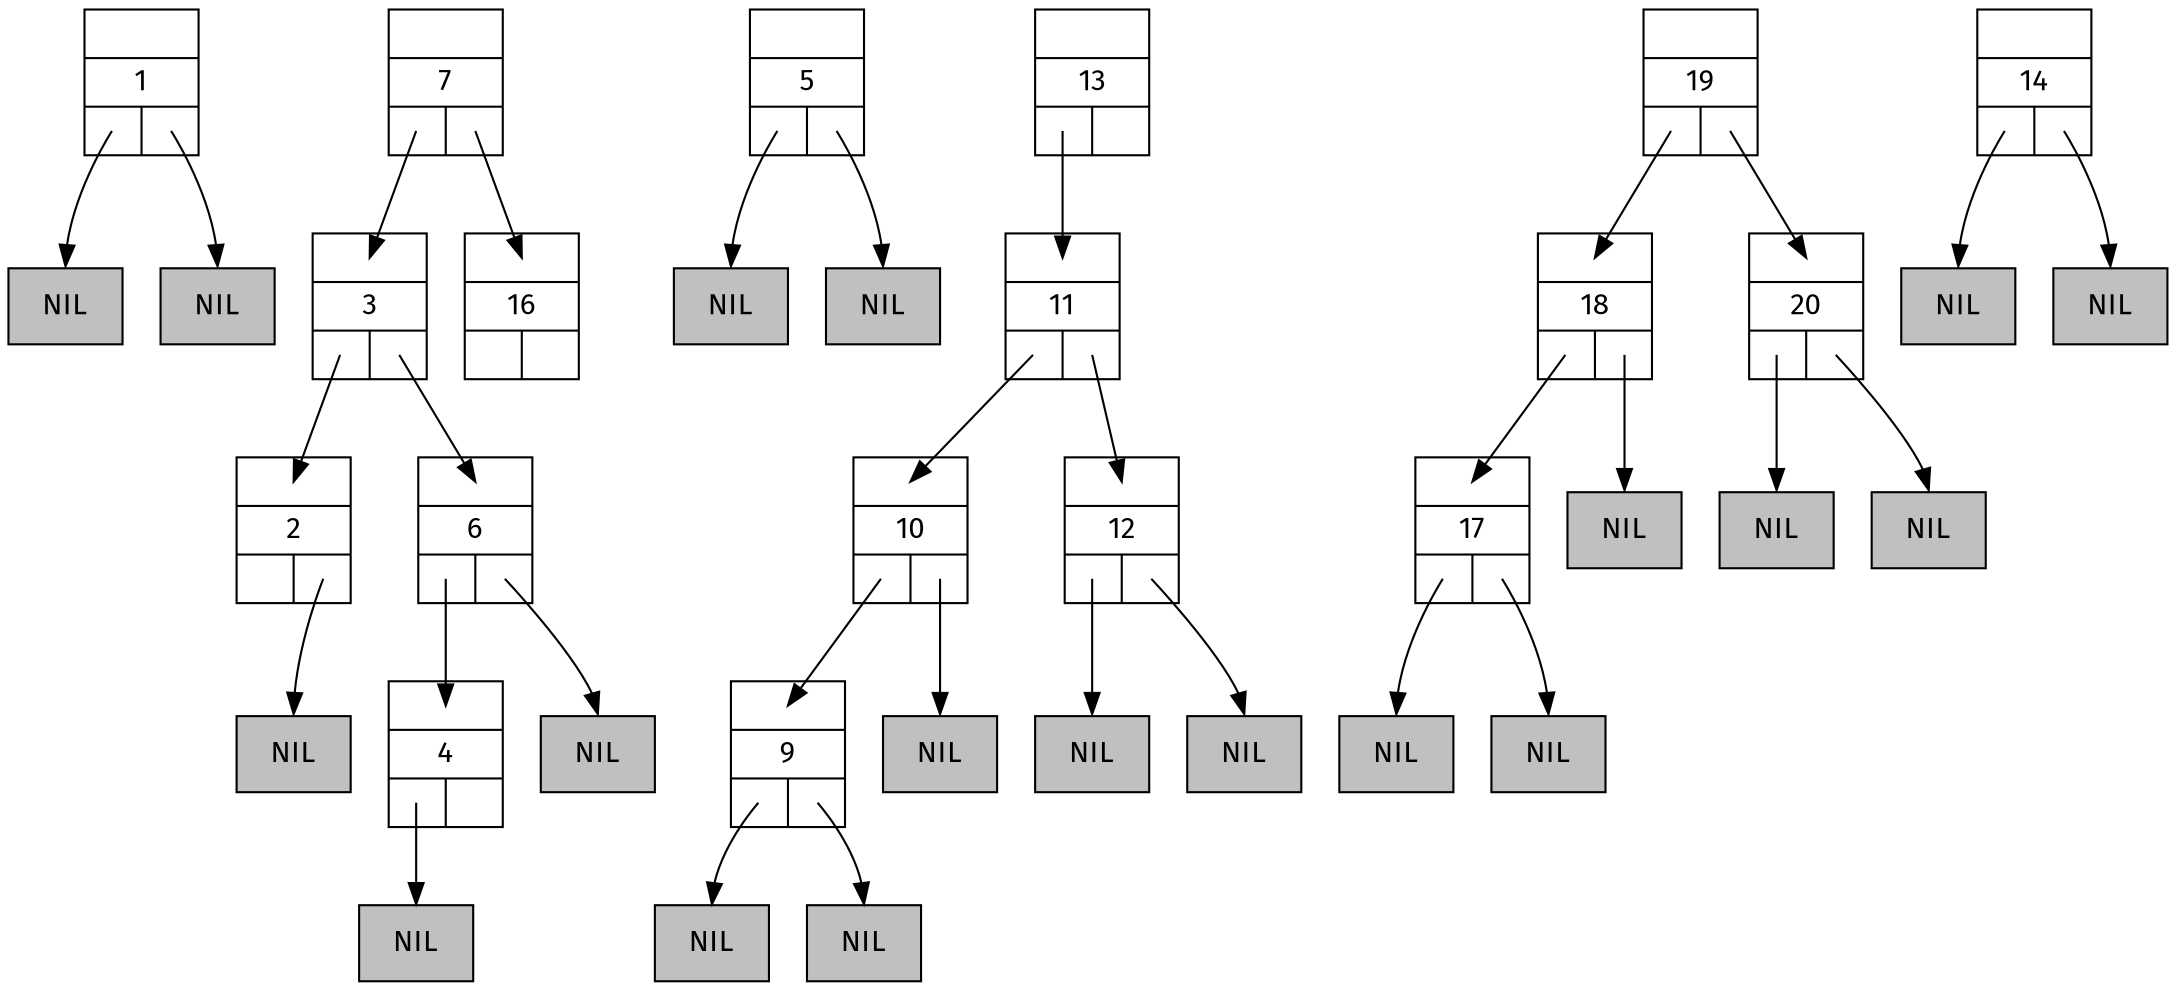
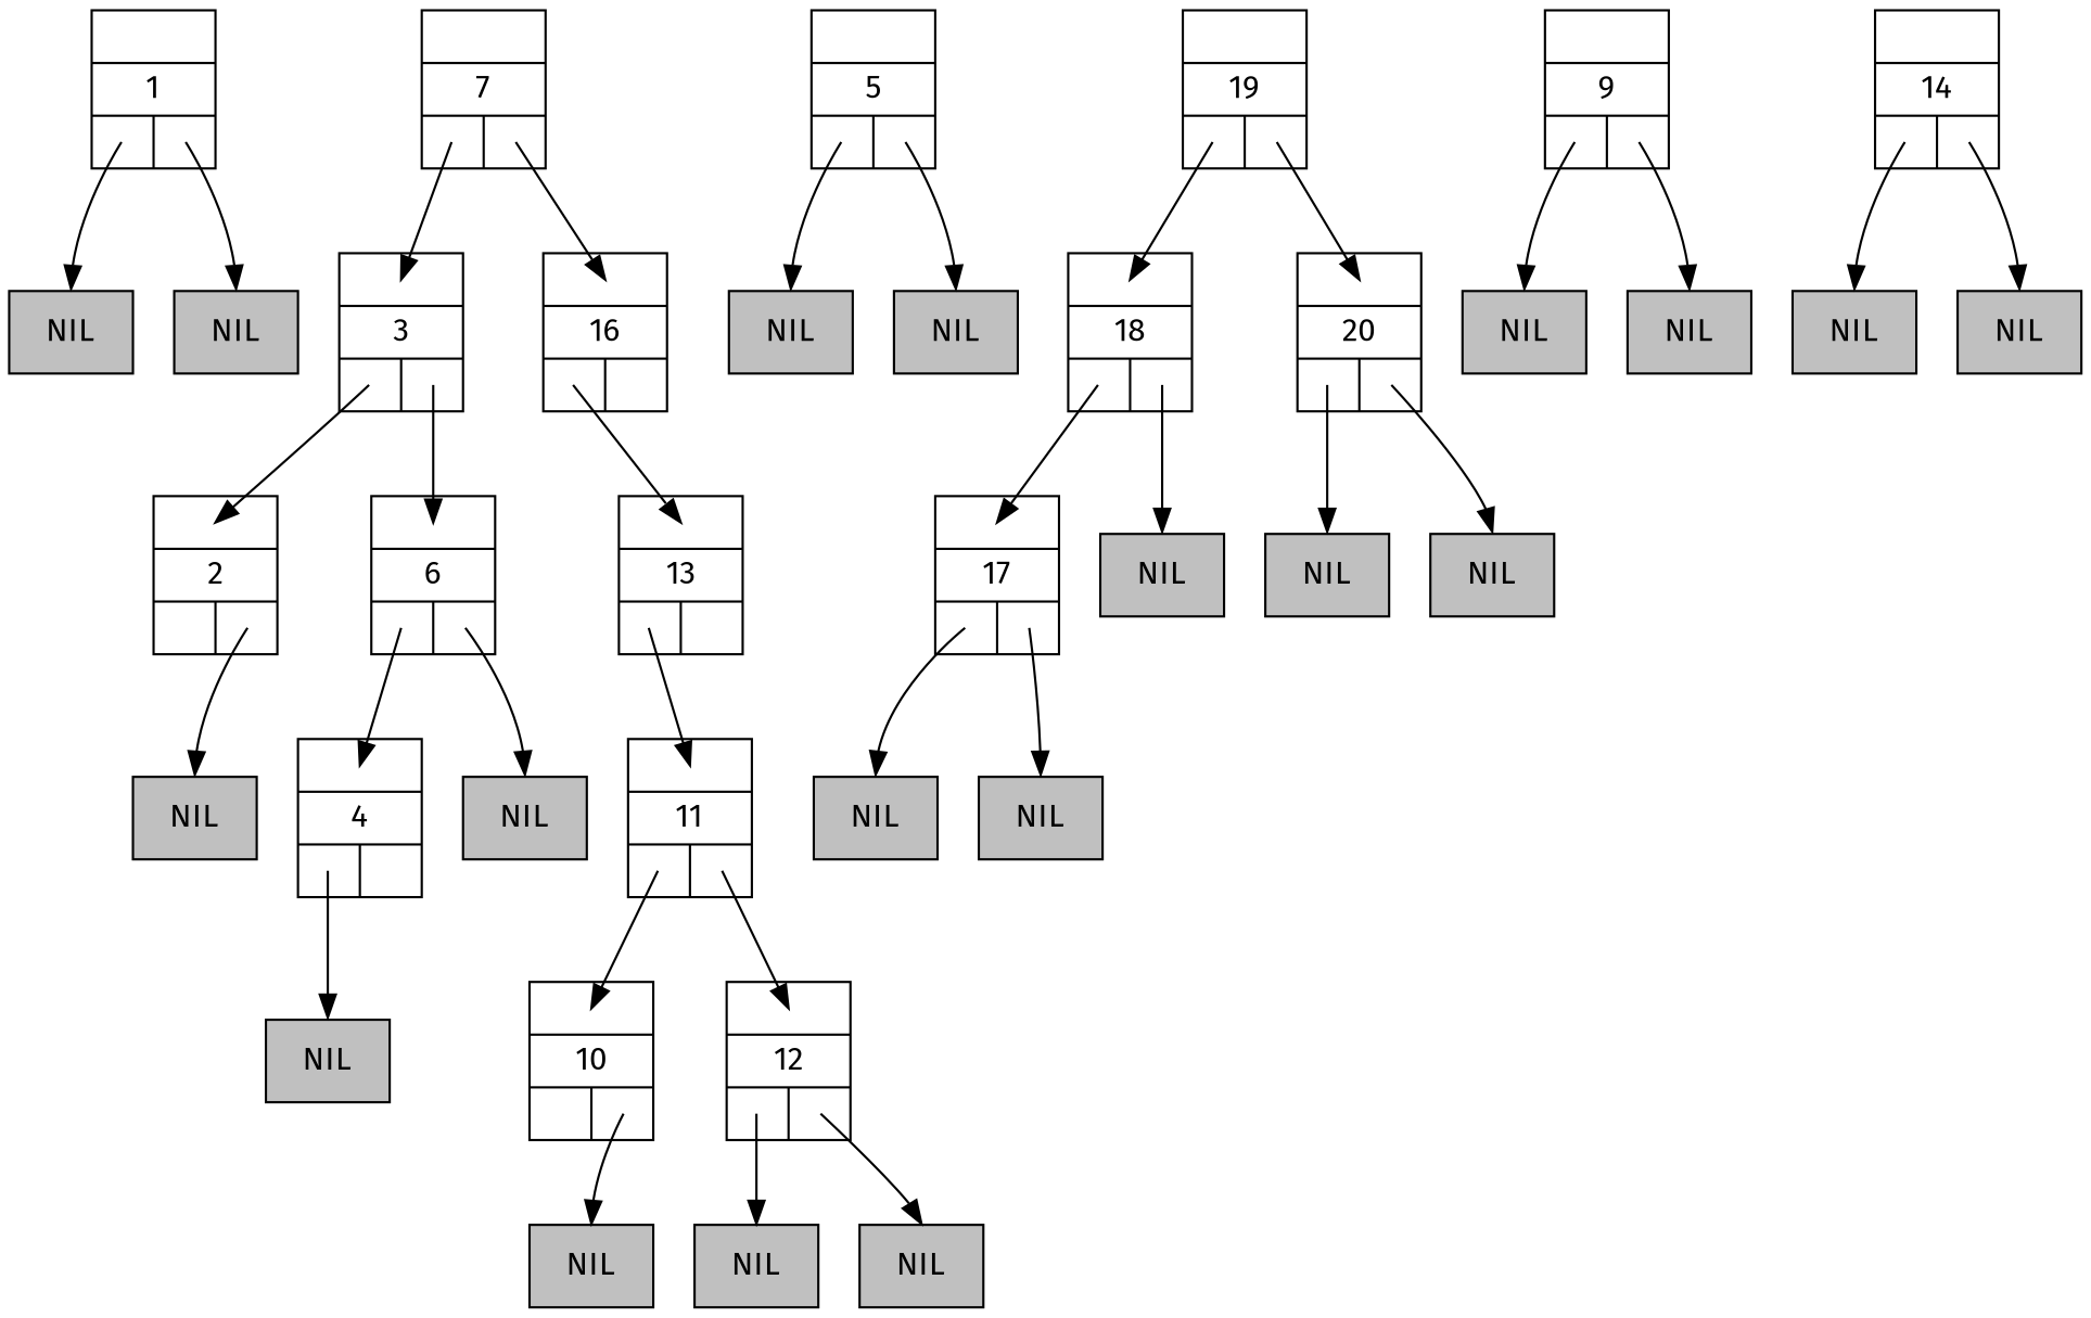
  digraph {
    fontname="Fira Sans"
    ranksep=0.5
    node [fontname="Fira Sans" shape=record fillcolor=grey style=filled]
    edge [fontname="Fira Sans" headclip=false headport=n tailclip=false tailport="left:c"]
    n1 [label="{{<parent>}|1|{<left>|<right>}}" fillcolor="" style=""]
    n2 [label=NIL]
    n3 [label=NIL]
    n4 [label="{{<parent>}|2|{<left>|<right>}}" fillcolor="" style=""]
    n5 [label=NIL]
    n6 [label="{{<parent>}|3|{<left>|<right>}}" fillcolor="" style=""]
    n7 [label="{{<parent>}|6|{<left>|<right>}}" fillcolor="" style=""]
    n8 [label="{{<parent>}|4|{<left>|<right>}}" fillcolor="" style=""]
    n9 [label=NIL]
    n10 [label=NIL]
    n11 [label="{{<parent>}|5|{<left>|<right>}}" fillcolor="" style=""]
    n12 [label=NIL]
    n13 [label=NIL]
    n14 [label="{{<parent>}|7|{<left>|<right>}}" fillcolor="" style=""]
    n15 [label="{{<parent>}|16|{<left>|<right>}}" fillcolor="" style=""]
    n16 [label="{{<parent>}|13|{<left>|<right>}}" fillcolor="" style=""]
    n17 [label="{{<parent>}|11|{<left>|<right>}}" fillcolor="" style=""]
    n18 [label="{{<parent>}|19|{<left>|<right>}}" fillcolor="" style=""]
    n19 [label="{{<parent>}|18|{<left>|<right>}}" fillcolor="" style=""]
    n20 [label="{{<parent>}|20|{<left>|<right>}}" fillcolor="" style=""]
    n21 [label="{{<parent>}|9|{<left>|<right>}}" fillcolor="" style=""]
    n22 [label=NIL]
    n23 [label=NIL]
    n24 [label="{{<parent>}|10|{<left>|<right>}}" fillcolor="" style=""]
    n25 [label=NIL]
    n26 [label="{{<parent>}|12|{<left>|<right>}}" fillcolor="" style=""]
    n27 [label=NIL]
    n28 [label=NIL]
    n29 [label="{{<parent>}|14|{<left>|<right>}}" fillcolor="" style=""]
    n30 [label=NIL]
    n31 [label=NIL]
    n32 [label="{{<parent>}|17|{<left>|<right>}}" fillcolor="" style=""]
    n33 [label=NIL]
    n34 [label=NIL]
    n35 [label=NIL]
    n36 [label=NIL]
    n37 [label=NIL]
    n1 -> n2
    n1 -> n3 [tailport="right:c"]
    n4 -> n5 [tailport="right:c"]
    n6 -> n4 [headport="parent:c"]
    n6 -> n7 [headport="parent:c" tailport="right:c"]
    n7 -> n8 [headport="parent:c"]
    n7 -> n9 [tailport="right:c"]
    n8 -> n10
    n11 -> n12
    n11 -> n13 [tailport="right:c"]
    n14 -> n6 [headport="parent:c"]
    n14 -> n15 [headport="parent:c" tailport="right:c"]
+   n15 -> n16 [headport="parent:c"]
    n16 -> n17 [headport="parent:c"]
    n17 -> n24 [headport="parent:c"]
    n17 -> n26 [headport="parent:c" tailport="right:c"]
    n18 -> n19 [headport="parent:c"]
    n18 -> n20 [headport="parent:c" tailport="right:c"]
    n19 -> n32 [headport="parent:c"]
    n19 -> n33 [tailport="right:c"]
    n20 -> n34
    n20 -> n35 [tailport="right:c"]
    n21 -> n22
    n21 -> n23 [tailport="right:c"]
-   n24 -> n21 [headport="parent:c"]
    n24 -> n25 [tailport="right:c"]
    n26 -> n27
    n26 -> n28 [tailport="right:c"]
    n29 -> n30
    n29 -> n31 [tailport="right:c"]
    n32 -> n36
    n32 -> n37 [tailport="right:c"]
  }
